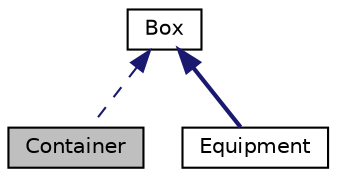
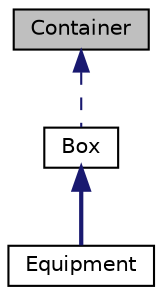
  digraph {
    node [color=black fillcolor=white fontname=Helvetica fontsize=10 shape=record style=filled]
    edge [color=midnightblue dir=back fontname=Helvetica fontsize=10 labelfontname=Helvetica labelfontsize=10]
    n1 [fillcolor=grey75 fontcolor=black height=0.2 label=Container width=0.4]
    n2 [height=0.2 label=Box width=0.4]
    n3 [height=0.2 label=Equipment width=0.4]
-   n2 -> n1 [style=dashed]
+   n1 -> n2 [style=dashed]
    n2 -> n3 [style=bold]
  }
